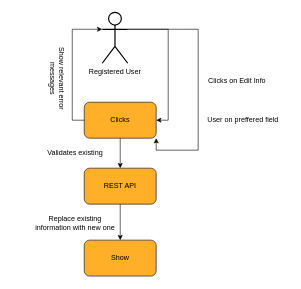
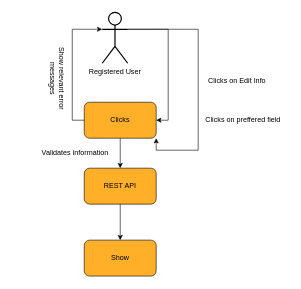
  <mxCell id="0" />
  <mxCell id="1" parent="0" />
  <mxCell id="2" value="" style="group;fontSize=12;" parent="1" vertex="1" connectable="0"><mxGeometry x="140" y="170" width="120" height="60" as="geometry" /></mxCell>
  <mxCell id="3" value="" style="rounded=1;whiteSpace=wrap;html=1;fillColor=#FFAF28;fontSize=12;" parent="2" vertex="1"><mxGeometry width="120" height="60" as="geometry" /></mxCell>
  <mxCell id="4" value="&lt;font style=&quot;font-size: 12px;&quot;&gt;Clicks&lt;/font&gt;" style="text;html=1;strokeColor=none;fillColor=none;align=center;verticalAlign=middle;whiteSpace=wrap;rounded=0;fontSize=12;" parent="2" vertex="1"><mxGeometry x="30" y="15" width="60" height="30" as="geometry" /></mxCell>
  <mxCell id="5" value="" style="group;fontSize=12;" parent="1" vertex="1" connectable="0"><mxGeometry x="140" y="280" width="120" height="60" as="geometry" /></mxCell>
  <mxCell id="6" value="" style="rounded=1;whiteSpace=wrap;html=1;fillColor=#FFAF28;fontSize=12;" parent="5" vertex="1"><mxGeometry width="120" height="60" as="geometry" /></mxCell>
  <mxCell id="7" value="&lt;font style=&quot;font-size: 12px;&quot;&gt;REST API&lt;/font&gt;" style="text;html=1;strokeColor=none;fillColor=none;align=center;verticalAlign=middle;whiteSpace=wrap;rounded=0;fontSize=12;" parent="5" vertex="1"><mxGeometry x="30" y="15" width="60" height="30" as="geometry" /></mxCell>
  <mxCell id="8" style="edgeStyle=orthogonalEdgeStyle;rounded=0;orthogonalLoop=1;jettySize=auto;html=1;exitX=1;exitY=0.333;exitDx=0;exitDy=0;exitPerimeter=0;entryX=1;entryY=0.5;entryDx=0;entryDy=0;" edge="1" parent="1" source="10" target="3"><mxGeometry relative="1" as="geometry" /></mxCell>
  <mxCell id="9" style="edgeStyle=orthogonalEdgeStyle;rounded=0;orthogonalLoop=1;jettySize=auto;html=1;exitX=1;exitY=0.333;exitDx=0;exitDy=0;exitPerimeter=0;entryX=1;entryY=1;entryDx=0;entryDy=0;" edge="1" parent="1" source="10" target="3"><mxGeometry relative="1" as="geometry"><Array as="points"><mxPoint x="330" y="48" /><mxPoint x="330" y="250" /><mxPoint x="260" y="250" /></Array></mxGeometry></mxCell>
  <mxCell id="10" value="Registered User" style="shape=umlActor;verticalLabelPosition=bottom;verticalAlign=top;html=1;outlineConnect=0;rounded=1;strokeWidth=2;fontSize=12;" parent="1" vertex="1"><mxGeometry x="170" y="20" width="42.5" height="85" as="geometry" /></mxCell>
  <mxCell id="11" value="&lt;span style=&quot;background-color: rgb(255 , 255 , 255) ; font-size: 12px&quot;&gt;Clicks on Edit Info&lt;/span&gt;" style="text;html=1;strokeColor=none;fillColor=none;align=center;verticalAlign=middle;whiteSpace=wrap;rounded=0;fontSize=12;" parent="1" vertex="1"><mxGeometry x="320" y="120" width="150" height="30" as="geometry" /></mxCell>
  <mxCell id="12" value="" style="group;fontSize=12;" parent="1" vertex="1" connectable="0"><mxGeometry x="140" y="400" width="120" height="60" as="geometry" /></mxCell>
  <mxCell id="13" value="" style="rounded=1;whiteSpace=wrap;html=1;fillColor=#FFAF28;fontSize=12;" parent="12" vertex="1"><mxGeometry width="120" height="60" as="geometry" /></mxCell>
  <mxCell id="14" value="&lt;font style=&quot;font-size: 12px&quot;&gt;Show&lt;/font&gt;" style="text;html=1;strokeColor=none;fillColor=none;align=center;verticalAlign=middle;whiteSpace=wrap;rounded=0;fontSize=12;" parent="12" vertex="1"><mxGeometry x="30" y="15" width="60" height="30" as="geometry" /></mxCell>
- <mxCell id="15" value="&lt;span style=&quot;background-color: rgb(255 , 255 , 255)&quot;&gt;Validates existing&lt;/span&gt;" style="text;html=1;strokeColor=none;fillColor=none;align=center;verticalAlign=middle;whiteSpace=wrap;rounded=0;fontSize=12;" parent="1" vertex="1"><mxGeometry x="50" y="240" width="150" height="30" as="geometry" /></mxCell>
- <mxCell id="16" value="&lt;span style=&quot;background-color: rgb(255 , 255 , 255) ; font-size: 12px&quot;&gt;User on preffered field&lt;/span&gt;" style="text;html=1;strokeColor=none;fillColor=none;align=center;verticalAlign=middle;whiteSpace=wrap;rounded=0;fontSize=12;" parent="1" vertex="1"><mxGeometry x="330" y="185" width="150" height="30" as="geometry" /></mxCell>
+ <mxCell id="15" value="&lt;span style=&quot;background-color: rgb(255 , 255 , 255)&quot;&gt;Validates information&lt;/span&gt;" style="text;html=1;strokeColor=none;fillColor=none;align=center;verticalAlign=middle;whiteSpace=wrap;rounded=0;fontSize=12;" parent="1" vertex="1"><mxGeometry x="50" y="240" width="150" height="30" as="geometry" /></mxCell>
+ <mxCell id="16" value="&lt;span style=&quot;background-color: rgb(255 , 255 , 255) ; font-size: 12px&quot;&gt;Clicks on preffered field&lt;/span&gt;" style="text;html=1;strokeColor=none;fillColor=none;align=center;verticalAlign=middle;whiteSpace=wrap;rounded=0;fontSize=12;" parent="1" vertex="1"><mxGeometry x="330" y="185" width="150" height="30" as="geometry" /></mxCell>
  <mxCell id="17" style="edgeStyle=orthogonalEdgeStyle;rounded=0;orthogonalLoop=1;jettySize=auto;html=1;exitX=0;exitY=0.5;exitDx=0;exitDy=0;entryX=0;entryY=0.333;entryDx=0;entryDy=0;entryPerimeter=0;" edge="1" parent="1" source="3" target="10"><mxGeometry relative="1" as="geometry" /></mxCell>
  <mxCell id="18" style="edgeStyle=orthogonalEdgeStyle;rounded=0;orthogonalLoop=1;jettySize=auto;html=1;exitX=0.5;exitY=1;exitDx=0;exitDy=0;entryX=0.5;entryY=0;entryDx=0;entryDy=0;" edge="1" parent="1" source="3" target="6"><mxGeometry relative="1" as="geometry" /></mxCell>
  <mxCell id="19" style="edgeStyle=orthogonalEdgeStyle;rounded=0;orthogonalLoop=1;jettySize=auto;html=1;exitX=0.5;exitY=1;exitDx=0;exitDy=0;entryX=0.5;entryY=0;entryDx=0;entryDy=0;" edge="1" parent="1" source="6" target="13"><mxGeometry relative="1" as="geometry" /></mxCell>
  <mxCell id="20" value="&lt;span style=&quot;background-color: rgb(255, 255, 255); font-size: 12px;&quot;&gt;Show relevant error messages&lt;/span&gt;" style="text;html=1;strokeColor=none;fillColor=none;align=center;verticalAlign=middle;whiteSpace=wrap;rounded=0;fontSize=12;rotation=90;" parent="1" vertex="1"><mxGeometry x="20" y="120" width="150" height="21.25" as="geometry" /></mxCell>
- <mxCell id="21" value="&lt;span style=&quot;background-color: rgb(255 , 255 , 255) ; font-size: 12px&quot;&gt;Replace existing information with new one&lt;/span&gt;" style="text;html=1;strokeColor=none;fillColor=none;align=center;verticalAlign=middle;whiteSpace=wrap;rounded=0;fontSize=12;" parent="1" vertex="1"><mxGeometry x="50" y="359.997" width="150" height="21.25" as="geometry" /></mxCell>
